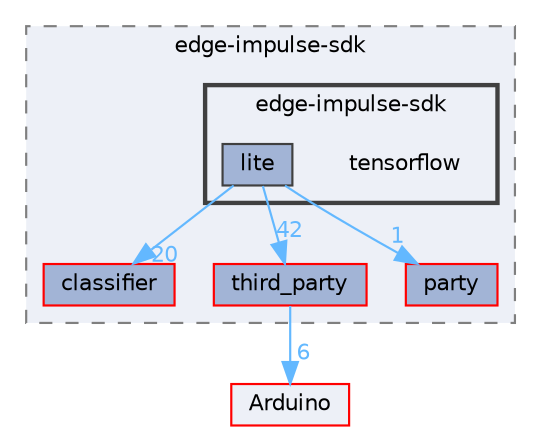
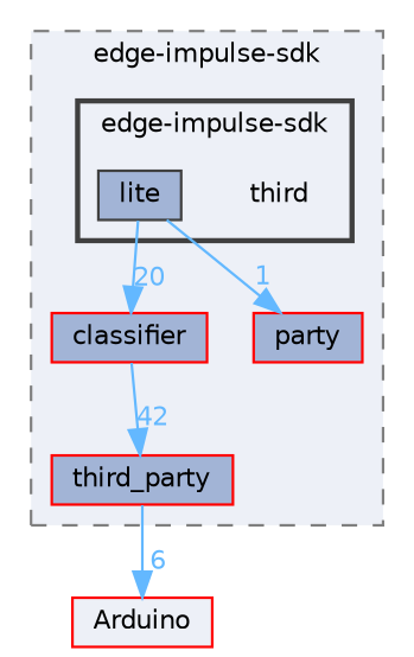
  digraph {
    compound=true
    node [fontname=Helvetica fontsize=10 shape=box color=red fillcolor="#a2b4d6" style=filled]
    edge [color=steelblue1 fontcolor=steelblue1 fontname=Helvetica fontsize=10 labeldistance=1.5 labelfontname=Helvetica labelfontsize=10]
-   n1 [height=0.2 label=tensorflow shape=plaintext width=0.4 color="" fillcolor="" style=""]
+   n1 [height=0.2 label=third shape=plaintext width=0.4 color="" fillcolor="" style=""]
    n2 [color=grey25 height=0.2 label=lite width=0.4]
    n3 [height=0.2 label=classifier width=0.4]
    n4 [height=0.2 label=third_party width=0.4]
    n5 [height=0.2 label=party width=0.4]
    n6 [fillcolor="#edf0f7" height=0.2 label=Arduino width=0.4]
    subgraph cluster_1 {
      bgcolor="#edf0f7"
      fontname=Helvetica
      fontsize=10
      label="edge-impulse-sdk"
      pencolor=grey50
      style="filled,dashed"
      n3
      n4
      n5
      subgraph cluster_2 {
        bgcolor="#edf0f7"
        fontname=Helvetica
        fontsize=10
        label="edge-impulse-sdk"
        pencolor=grey25
        style="filled,bold"
        n1
        n2
      }
    }
    n2 -> n3 [headlabel=20]
-   n2 -> n4 [headlabel=42]
+   n3 -> n4 [headlabel=42]
    n2 -> n5 [headlabel=1]
    n4 -> n6 [headlabel=6]
  }
